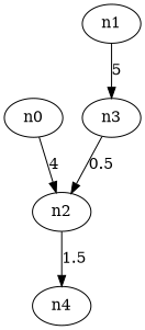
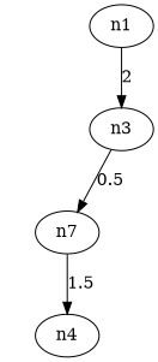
  digraph {
-   n0
-   n2
+   n2 [label=n7]
    n1
    n3
    n4
-   n0 -> n2 [label=4]
    n2 -> n4 [label=1.5]
-   n1 -> n3 [label=5]
+   n1 -> n3 [label=2]
    n3 -> n2 [label=0.5]
  }
